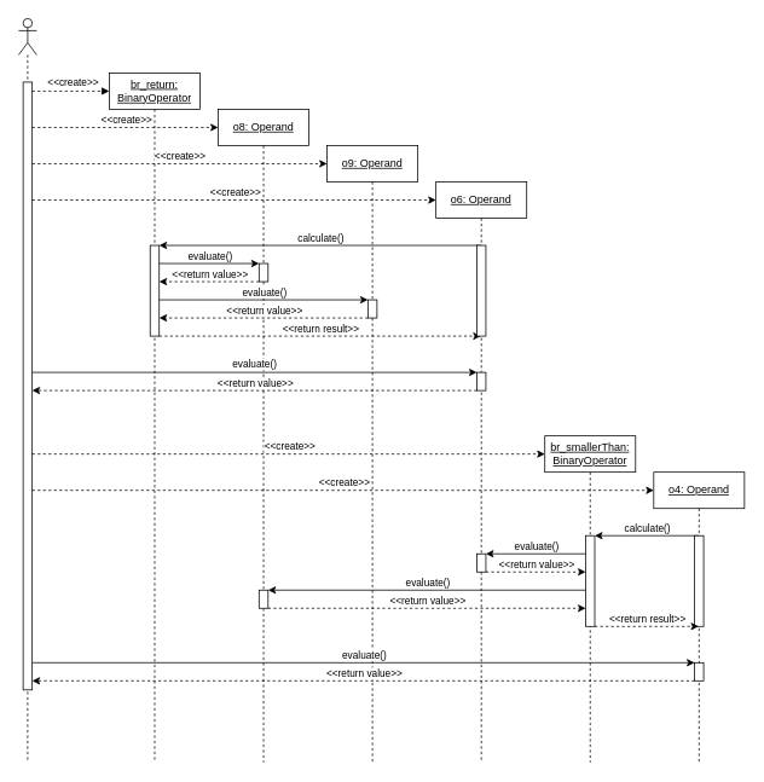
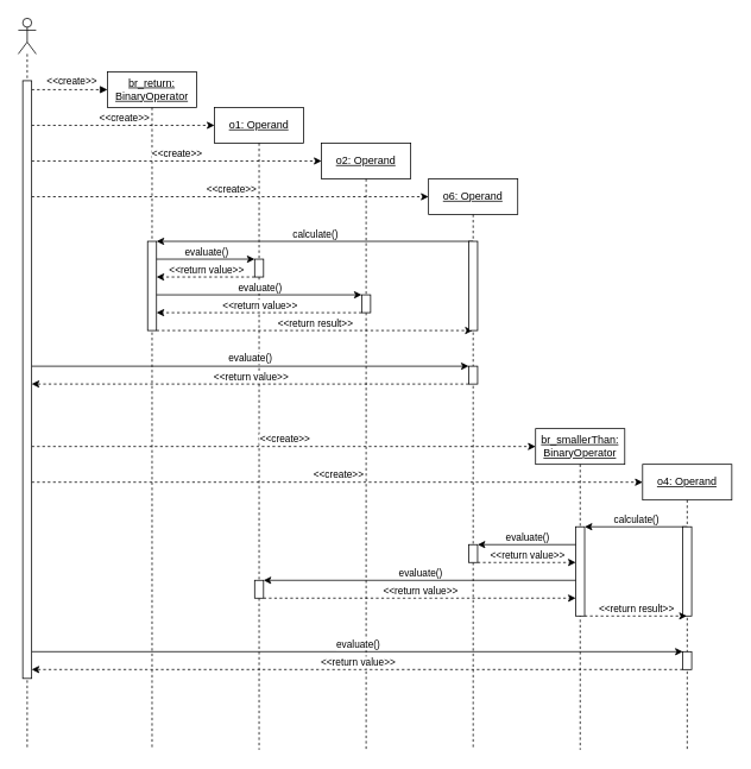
  <mxCell id="0" />
  <mxCell id="1" parent="0" />
  <mxCell id="2" value="br_return: BinaryOperator" style="shape=umlLifeline;perimeter=lifelinePerimeter;whiteSpace=wrap;html=1;container=0;dropTarget=0;collapsible=0;recursiveResize=0;outlineConnect=0;portConstraint=eastwest;newEdgeStyle={&quot;edgeStyle&quot;:&quot;elbowEdgeStyle&quot;,&quot;elbow&quot;:&quot;vertical&quot;,&quot;curved&quot;:0,&quot;rounded&quot;:0};fontStyle=4" parent="1" vertex="1"><mxGeometry x="120" y="80" width="100" height="760" as="geometry" /></mxCell>
  <mxCell id="3" value="" style="html=1;points=[];perimeter=orthogonalPerimeter;outlineConnect=0;targetShapes=umlLifeline;portConstraint=eastwest;newEdgeStyle={&quot;edgeStyle&quot;:&quot;elbowEdgeStyle&quot;,&quot;elbow&quot;:&quot;vertical&quot;,&quot;curved&quot;:0,&quot;rounded&quot;:0};" parent="2" vertex="1"><mxGeometry x="45" y="190" width="10" height="100" as="geometry" /></mxCell>
  <mxCell id="4" value="&amp;lt;&amp;lt;create&amp;gt;&amp;gt;" style="html=1;verticalAlign=bottom;endArrow=block;edgeStyle=elbowEdgeStyle;elbow=vertical;curved=0;rounded=0;dashed=1;" parent="1" edge="1"><mxGeometry x="0.059" relative="1" as="geometry"><mxPoint x="35" y="100" as="sourcePoint" /><Array as="points"><mxPoint x="120" y="100" /></Array><mxPoint x="120" y="100" as="targetPoint" /><mxPoint as="offset" /></mxGeometry></mxCell>
- <mxCell id="5" value="o8: Operand" style="shape=umlLifeline;perimeter=lifelinePerimeter;whiteSpace=wrap;html=1;container=0;dropTarget=0;collapsible=0;recursiveResize=0;outlineConnect=0;portConstraint=eastwest;newEdgeStyle={&quot;edgeStyle&quot;:&quot;elbowEdgeStyle&quot;,&quot;elbow&quot;:&quot;vertical&quot;,&quot;curved&quot;:0,&quot;rounded&quot;:0};fontStyle=4" parent="1" vertex="1"><mxGeometry x="240" y="120" width="100" height="720" as="geometry" /></mxCell>
- <mxCell id="6" value="o9: Operand" style="shape=umlLifeline;perimeter=lifelinePerimeter;whiteSpace=wrap;html=1;container=0;dropTarget=0;collapsible=0;recursiveResize=0;outlineConnect=0;portConstraint=eastwest;newEdgeStyle={&quot;edgeStyle&quot;:&quot;elbowEdgeStyle&quot;,&quot;elbow&quot;:&quot;vertical&quot;,&quot;curved&quot;:0,&quot;rounded&quot;:0};fontStyle=4" parent="1" vertex="1"><mxGeometry x="360" y="160" width="100" height="680" as="geometry" /></mxCell>
+ <mxCell id="5" value="o1: Operand" style="shape=umlLifeline;perimeter=lifelinePerimeter;whiteSpace=wrap;html=1;container=0;dropTarget=0;collapsible=0;recursiveResize=0;outlineConnect=0;portConstraint=eastwest;newEdgeStyle={&quot;edgeStyle&quot;:&quot;elbowEdgeStyle&quot;,&quot;elbow&quot;:&quot;vertical&quot;,&quot;curved&quot;:0,&quot;rounded&quot;:0};fontStyle=4" parent="1" vertex="1"><mxGeometry x="240" y="120" width="100" height="720" as="geometry" /></mxCell>
+ <mxCell id="6" value="o2: Operand" style="shape=umlLifeline;perimeter=lifelinePerimeter;whiteSpace=wrap;html=1;container=0;dropTarget=0;collapsible=0;recursiveResize=0;outlineConnect=0;portConstraint=eastwest;newEdgeStyle={&quot;edgeStyle&quot;:&quot;elbowEdgeStyle&quot;,&quot;elbow&quot;:&quot;vertical&quot;,&quot;curved&quot;:0,&quot;rounded&quot;:0};fontStyle=4" parent="1" vertex="1"><mxGeometry x="360" y="160" width="100" height="680" as="geometry" /></mxCell>
  <mxCell id="7" value="" style="html=1;points=[];perimeter=orthogonalPerimeter;outlineConnect=0;targetShapes=umlLifeline;portConstraint=eastwest;newEdgeStyle={&quot;edgeStyle&quot;:&quot;elbowEdgeStyle&quot;,&quot;elbow&quot;:&quot;vertical&quot;,&quot;curved&quot;:0,&quot;rounded&quot;:0};" parent="6" vertex="1"><mxGeometry x="45" y="170" width="10" height="20" as="geometry" /></mxCell>
  <mxCell id="8" value="o6: Operand" style="shape=umlLifeline;perimeter=lifelinePerimeter;whiteSpace=wrap;html=1;container=0;dropTarget=0;collapsible=0;recursiveResize=0;outlineConnect=0;portConstraint=eastwest;newEdgeStyle={&quot;edgeStyle&quot;:&quot;elbowEdgeStyle&quot;,&quot;elbow&quot;:&quot;vertical&quot;,&quot;curved&quot;:0,&quot;rounded&quot;:0};fontStyle=4" parent="1" vertex="1"><mxGeometry x="480" y="200" width="100" height="640" as="geometry" /></mxCell>
  <mxCell id="9" value="" style="html=1;points=[];perimeter=orthogonalPerimeter;outlineConnect=0;targetShapes=umlLifeline;portConstraint=eastwest;newEdgeStyle={&quot;edgeStyle&quot;:&quot;elbowEdgeStyle&quot;,&quot;elbow&quot;:&quot;vertical&quot;,&quot;curved&quot;:0,&quot;rounded&quot;:0};" parent="8" vertex="1"><mxGeometry x="45" y="210" width="10" height="20" as="geometry" /></mxCell>
  <mxCell id="10" value="" style="html=1;points=[];perimeter=orthogonalPerimeter;outlineConnect=0;targetShapes=umlLifeline;portConstraint=eastwest;newEdgeStyle={&quot;edgeStyle&quot;:&quot;elbowEdgeStyle&quot;,&quot;elbow&quot;:&quot;vertical&quot;,&quot;curved&quot;:0,&quot;rounded&quot;:0};" parent="8" vertex="1"><mxGeometry x="45" y="410" width="10" height="20" as="geometry" /></mxCell>
  <mxCell id="11" value="br_smallerThan: BinaryOperator" style="shape=umlLifeline;perimeter=lifelinePerimeter;whiteSpace=wrap;html=1;container=0;dropTarget=0;collapsible=0;recursiveResize=0;outlineConnect=0;portConstraint=eastwest;newEdgeStyle={&quot;edgeStyle&quot;:&quot;elbowEdgeStyle&quot;,&quot;elbow&quot;:&quot;vertical&quot;,&quot;curved&quot;:0,&quot;rounded&quot;:0};fontStyle=4" parent="1" vertex="1"><mxGeometry x="600" y="480" width="100" height="360" as="geometry" /></mxCell>
  <mxCell id="12" value="" style="html=1;points=[];perimeter=orthogonalPerimeter;outlineConnect=0;targetShapes=umlLifeline;portConstraint=eastwest;newEdgeStyle={&quot;edgeStyle&quot;:&quot;elbowEdgeStyle&quot;,&quot;elbow&quot;:&quot;vertical&quot;,&quot;curved&quot;:0,&quot;rounded&quot;:0};" parent="11" vertex="1"><mxGeometry x="45" y="110" width="10" height="100" as="geometry" /></mxCell>
  <mxCell id="13" value="o4: Operand" style="shape=umlLifeline;perimeter=lifelinePerimeter;whiteSpace=wrap;html=1;container=0;dropTarget=0;collapsible=0;recursiveResize=0;outlineConnect=0;portConstraint=eastwest;newEdgeStyle={&quot;edgeStyle&quot;:&quot;elbowEdgeStyle&quot;,&quot;elbow&quot;:&quot;vertical&quot;,&quot;curved&quot;:0,&quot;rounded&quot;:0};fontStyle=4" parent="1" vertex="1"><mxGeometry x="720" y="520" width="100" height="320" as="geometry" /></mxCell>
  <mxCell id="14" value="" style="html=1;points=[];perimeter=orthogonalPerimeter;outlineConnect=0;targetShapes=umlLifeline;portConstraint=eastwest;newEdgeStyle={&quot;edgeStyle&quot;:&quot;elbowEdgeStyle&quot;,&quot;elbow&quot;:&quot;vertical&quot;,&quot;curved&quot;:0,&quot;rounded&quot;:0};direction=west;" parent="13" vertex="1"><mxGeometry x="45" y="210" width="10" height="20" as="geometry" /></mxCell>
  <mxCell id="15" value="" style="endArrow=classic;html=1;rounded=0;verticalAlign=bottom;dashed=1;" parent="1" edge="1"><mxGeometry width="50" height="50" relative="1" as="geometry"><mxPoint x="35" y="140" as="sourcePoint" /><mxPoint x="240" y="140" as="targetPoint" /></mxGeometry></mxCell>
  <mxCell id="16" value="&amp;lt;&amp;lt;create&amp;gt;&amp;gt;" style="edgeLabel;html=1;align=center;verticalAlign=bottom;resizable=0;points=[];labelPosition=center;verticalLabelPosition=middle;" parent="15" vertex="1" connectable="0"><mxGeometry relative="1" as="geometry"><mxPoint as="offset" /></mxGeometry></mxCell>
  <mxCell id="17" value="" style="endArrow=classic;html=1;rounded=0;verticalAlign=bottom;dashed=1;" parent="1" edge="1"><mxGeometry width="50" height="50" relative="1" as="geometry"><mxPoint x="35" y="180" as="sourcePoint" /><mxPoint x="360" y="180" as="targetPoint" /></mxGeometry></mxCell>
  <mxCell id="18" value="&amp;lt;&amp;lt;create&amp;gt;&amp;gt;" style="edgeLabel;html=1;align=center;verticalAlign=bottom;resizable=0;points=[];" parent="17" vertex="1" connectable="0"><mxGeometry relative="1" as="geometry"><mxPoint as="offset" /></mxGeometry></mxCell>
  <mxCell id="19" value="" style="endArrow=classic;html=1;rounded=0;verticalAlign=bottom;dashed=1;" parent="1" edge="1"><mxGeometry width="50" height="50" relative="1" as="geometry"><mxPoint x="35" y="220" as="sourcePoint" /><mxPoint x="480" y="220" as="targetPoint" /></mxGeometry></mxCell>
  <mxCell id="20" value="&amp;lt;&amp;lt;create&amp;gt;&amp;gt;" style="edgeLabel;html=1;align=center;verticalAlign=bottom;resizable=0;points=[];" parent="19" vertex="1" connectable="0"><mxGeometry relative="1" as="geometry"><mxPoint as="offset" /></mxGeometry></mxCell>
  <mxCell id="21" value="" style="endArrow=classic;html=1;rounded=0;" parent="1" edge="1"><mxGeometry width="50" height="50" relative="1" as="geometry"><mxPoint x="530" y="270" as="sourcePoint" /><mxPoint x="175" y="270" as="targetPoint" /></mxGeometry></mxCell>
  <mxCell id="22" value="calculate()" style="edgeLabel;html=1;align=center;verticalAlign=bottom;resizable=0;points=[];" parent="21" vertex="1" connectable="0"><mxGeometry relative="1" as="geometry"><mxPoint as="offset" /></mxGeometry></mxCell>
  <mxCell id="23" value="" style="endArrow=classic;html=1;rounded=0;" parent="1" target="25" edge="1"><mxGeometry width="50" height="50" relative="1" as="geometry"><mxPoint x="175" y="290" as="sourcePoint" /><mxPoint x="270" y="290" as="targetPoint" /></mxGeometry></mxCell>
  <mxCell id="24" value="evaluate()" style="edgeLabel;html=1;align=center;verticalAlign=bottom;resizable=0;points=[];" parent="23" vertex="1" connectable="0"><mxGeometry relative="1" as="geometry"><mxPoint as="offset" /></mxGeometry></mxCell>
  <mxCell id="25" value="" style="html=1;points=[];perimeter=orthogonalPerimeter;outlineConnect=0;targetShapes=umlLifeline;portConstraint=eastwest;newEdgeStyle={&quot;edgeStyle&quot;:&quot;elbowEdgeStyle&quot;,&quot;elbow&quot;:&quot;vertical&quot;,&quot;curved&quot;:0,&quot;rounded&quot;:0};" parent="1" vertex="1"><mxGeometry x="285" y="290" width="10" height="20" as="geometry" /></mxCell>
  <mxCell id="26" value="" style="endArrow=classic;html=1;rounded=0;dashed=1;" parent="1" edge="1"><mxGeometry width="50" height="50" relative="1" as="geometry"><mxPoint x="285" y="310" as="sourcePoint" /><mxPoint x="175" y="310" as="targetPoint" /></mxGeometry></mxCell>
  <mxCell id="27" value="&amp;lt;&amp;lt;return value&amp;gt;&amp;gt;" style="edgeLabel;html=1;align=center;verticalAlign=bottom;resizable=0;points=[];" parent="26" vertex="1" connectable="0"><mxGeometry relative="1" as="geometry"><mxPoint as="offset" /></mxGeometry></mxCell>
  <mxCell id="28" value="" style="endArrow=classic;html=1;rounded=0;" parent="1" target="7" edge="1"><mxGeometry width="50" height="50" relative="1" as="geometry"><mxPoint x="175" y="330" as="sourcePoint" /><mxPoint x="270" y="330" as="targetPoint" /></mxGeometry></mxCell>
  <mxCell id="29" value="evaluate()" style="edgeLabel;html=1;align=center;verticalAlign=bottom;resizable=0;points=[];" parent="28" vertex="1" connectable="0"><mxGeometry relative="1" as="geometry"><mxPoint as="offset" /></mxGeometry></mxCell>
  <mxCell id="30" value="" style="endArrow=classic;html=1;rounded=0;dashed=1;" parent="1" source="7" edge="1"><mxGeometry width="50" height="50" relative="1" as="geometry"><mxPoint x="285" y="350" as="sourcePoint" /><mxPoint x="175" y="350" as="targetPoint" /></mxGeometry></mxCell>
  <mxCell id="31" value="&amp;lt;&amp;lt;return value&amp;gt;&amp;gt;" style="edgeLabel;html=1;align=center;verticalAlign=bottom;resizable=0;points=[];" parent="30" vertex="1" connectable="0"><mxGeometry relative="1" as="geometry"><mxPoint as="offset" /></mxGeometry></mxCell>
  <mxCell id="32" value="" style="endArrow=classic;html=1;rounded=0;dashed=1;" parent="1" target="8" edge="1"><mxGeometry width="50" height="50" relative="1" as="geometry"><mxPoint x="175" y="370" as="sourcePoint" /><mxPoint x="405" y="370" as="targetPoint" /></mxGeometry></mxCell>
  <mxCell id="33" value="&amp;lt;&amp;lt;return result&amp;gt;&amp;gt;" style="edgeLabel;html=1;align=center;verticalAlign=bottom;resizable=0;points=[];" parent="32" vertex="1" connectable="0"><mxGeometry relative="1" as="geometry"><mxPoint as="offset" /></mxGeometry></mxCell>
  <mxCell id="34" value="evaluate()" style="endArrow=classic;html=1;rounded=0;verticalAlign=bottom;" parent="1" target="9" edge="1"><mxGeometry width="50" height="50" relative="1" as="geometry"><mxPoint x="35" y="410" as="sourcePoint" /><mxPoint x="520" y="410" as="targetPoint" /></mxGeometry></mxCell>
  <mxCell id="35" value="" style="endArrow=classic;html=1;rounded=0;dashed=1;" parent="1" source="9" edge="1"><mxGeometry width="50" height="50" relative="1" as="geometry"><mxPoint x="520" y="430" as="sourcePoint" /><mxPoint x="35" y="430" as="targetPoint" /></mxGeometry></mxCell>
  <mxCell id="36" value="&amp;lt;&amp;lt;return value&amp;gt;&amp;gt;" style="edgeLabel;html=1;align=center;verticalAlign=bottom;resizable=0;points=[];" parent="35" vertex="1" connectable="0"><mxGeometry relative="1" as="geometry"><mxPoint as="offset" /></mxGeometry></mxCell>
  <mxCell id="37" value="" style="endArrow=classic;html=1;rounded=0;verticalAlign=bottom;dashed=1;" parent="1" edge="1"><mxGeometry width="50" height="50" relative="1" as="geometry"><mxPoint x="35" y="500" as="sourcePoint" /><mxPoint x="600" y="500" as="targetPoint" /></mxGeometry></mxCell>
  <mxCell id="38" value="&amp;lt;&amp;lt;create&amp;gt;&amp;gt;" style="edgeLabel;html=1;align=center;verticalAlign=bottom;resizable=0;points=[];labelPosition=center;verticalLabelPosition=middle;" parent="37" vertex="1" connectable="0"><mxGeometry relative="1" as="geometry"><mxPoint as="offset" /></mxGeometry></mxCell>
  <mxCell id="39" value="" style="endArrow=classic;html=1;rounded=0;verticalAlign=bottom;dashed=1;" parent="1" edge="1"><mxGeometry width="50" height="50" relative="1" as="geometry"><mxPoint x="35" y="540" as="sourcePoint" /><mxPoint x="720" y="540" as="targetPoint" /></mxGeometry></mxCell>
  <mxCell id="40" value="&amp;lt;&amp;lt;create&amp;gt;&amp;gt;" style="edgeLabel;html=1;align=center;verticalAlign=bottom;resizable=0;points=[];labelPosition=center;verticalLabelPosition=middle;" parent="39" vertex="1" connectable="0"><mxGeometry relative="1" as="geometry"><mxPoint as="offset" /></mxGeometry></mxCell>
  <mxCell id="41" value="" style="endArrow=classic;html=1;rounded=0;" parent="1" target="12" edge="1"><mxGeometry width="50" height="50" relative="1" as="geometry"><mxPoint x="770" y="590" as="sourcePoint" /><mxPoint x="715" y="590" as="targetPoint" /></mxGeometry></mxCell>
  <mxCell id="42" value="calculate()" style="edgeLabel;html=1;align=center;verticalAlign=bottom;resizable=0;points=[];" parent="41" vertex="1" connectable="0"><mxGeometry relative="1" as="geometry"><mxPoint as="offset" /></mxGeometry></mxCell>
  <mxCell id="43" value="" style="endArrow=classic;html=1;rounded=0;" parent="1" target="10" edge="1"><mxGeometry width="50" height="50" relative="1" as="geometry"><mxPoint x="645" y="610" as="sourcePoint" /><mxPoint x="540" y="610" as="targetPoint" /></mxGeometry></mxCell>
  <mxCell id="44" value="&lt;div&gt;evaluate()&lt;/div&gt;" style="edgeLabel;html=1;align=center;verticalAlign=bottom;resizable=0;points=[];" parent="43" vertex="1" connectable="0"><mxGeometry relative="1" as="geometry"><mxPoint as="offset" /></mxGeometry></mxCell>
  <mxCell id="45" value="" style="html=1;points=[];perimeter=orthogonalPerimeter;outlineConnect=0;targetShapes=umlLifeline;portConstraint=eastwest;newEdgeStyle={&quot;edgeStyle&quot;:&quot;elbowEdgeStyle&quot;,&quot;elbow&quot;:&quot;vertical&quot;,&quot;curved&quot;:0,&quot;rounded&quot;:0};" vertex="1" parent="1"><mxGeometry x="525" y="270" width="10" height="100" as="geometry" /></mxCell>
  <mxCell id="46" value="" style="endArrow=classic;html=1;rounded=0;dashed=1;" parent="1" target="12" edge="1"><mxGeometry width="50" height="50" relative="1" as="geometry"><mxPoint x="535" y="630" as="sourcePoint" /><mxPoint x="640" y="630" as="targetPoint" /></mxGeometry></mxCell>
  <mxCell id="47" value="&amp;lt;&amp;lt;return value&amp;gt;&amp;gt;" style="edgeLabel;html=1;align=center;verticalAlign=bottom;resizable=0;points=[];" parent="46" vertex="1" connectable="0"><mxGeometry relative="1" as="geometry"><mxPoint as="offset" /></mxGeometry></mxCell>
  <mxCell id="48" value="" style="endArrow=classic;html=1;rounded=0;" parent="1" target="50" edge="1"><mxGeometry width="50" height="50" relative="1" as="geometry"><mxPoint x="645" y="650" as="sourcePoint" /><mxPoint x="300" y="650" as="targetPoint" /></mxGeometry></mxCell>
  <mxCell id="49" value="&lt;div&gt;evaluate()&lt;/div&gt;" style="edgeLabel;html=1;align=center;verticalAlign=bottom;resizable=0;points=[];" parent="48" vertex="1" connectable="0"><mxGeometry relative="1" as="geometry"><mxPoint as="offset" /></mxGeometry></mxCell>
  <mxCell id="50" value="" style="html=1;points=[];perimeter=orthogonalPerimeter;outlineConnect=0;targetShapes=umlLifeline;portConstraint=eastwest;newEdgeStyle={&quot;edgeStyle&quot;:&quot;elbowEdgeStyle&quot;,&quot;elbow&quot;:&quot;vertical&quot;,&quot;curved&quot;:0,&quot;rounded&quot;:0};" parent="1" vertex="1"><mxGeometry x="285" y="650" width="10" height="20" as="geometry" /></mxCell>
  <mxCell id="51" value="" style="endArrow=classic;html=1;rounded=0;dashed=1;" parent="1" source="50" edge="1"><mxGeometry width="50" height="50" relative="1" as="geometry"><mxPoint x="300" y="670" as="sourcePoint" /><mxPoint x="645" y="670" as="targetPoint" /></mxGeometry></mxCell>
  <mxCell id="52" value="&lt;div&gt;&amp;lt;&amp;lt;return value&amp;gt;&amp;gt;&lt;/div&gt;" style="edgeLabel;html=1;align=center;verticalAlign=bottom;resizable=0;points=[];" parent="51" vertex="1" connectable="0"><mxGeometry relative="1" as="geometry"><mxPoint as="offset" /></mxGeometry></mxCell>
  <mxCell id="53" value="" style="endArrow=classic;html=1;rounded=0;" parent="1" edge="1" target="14"><mxGeometry width="50" height="50" relative="1" as="geometry"><mxPoint x="35" y="730" as="sourcePoint" /><mxPoint x="760" y="730" as="targetPoint" /></mxGeometry></mxCell>
  <mxCell id="54" value="evaluate()" style="edgeLabel;html=1;align=center;verticalAlign=bottom;resizable=0;points=[];" parent="53" vertex="1" connectable="0"><mxGeometry relative="1" as="geometry"><mxPoint as="offset" /></mxGeometry></mxCell>
  <mxCell id="55" value="" style="endArrow=classic;html=1;rounded=0;dashed=1;" parent="1" source="14" edge="1"><mxGeometry width="50" height="50" relative="1" as="geometry"><mxPoint x="760" y="750" as="sourcePoint" /><mxPoint x="35" y="750" as="targetPoint" /></mxGeometry></mxCell>
  <mxCell id="56" value="&amp;lt;&amp;lt;return value&amp;gt;&amp;gt;" style="edgeLabel;html=1;align=center;verticalAlign=bottom;resizable=0;points=[];" parent="55" vertex="1" connectable="0"><mxGeometry relative="1" as="geometry"><mxPoint as="offset" /></mxGeometry></mxCell>
  <mxCell id="57" value="" style="shape=umlLifeline;perimeter=lifelinePerimeter;whiteSpace=wrap;html=1;container=1;dropTarget=0;collapsible=0;recursiveResize=0;outlineConnect=0;portConstraint=eastwest;newEdgeStyle={&quot;curved&quot;:0,&quot;rounded&quot;:0};participant=umlActor;" parent="1" vertex="1"><mxGeometry x="20" y="20" width="20" height="820" as="geometry" /></mxCell>
  <mxCell id="58" value="" style="html=1;points=[];perimeter=orthogonalPerimeter;outlineConnect=0;targetShapes=umlLifeline;portConstraint=eastwest;newEdgeStyle={&quot;edgeStyle&quot;:&quot;elbowEdgeStyle&quot;,&quot;elbow&quot;:&quot;vertical&quot;,&quot;curved&quot;:0,&quot;rounded&quot;:0};" parent="1" vertex="1"><mxGeometry x="25" y="90" width="10" height="670" as="geometry" /></mxCell>
  <mxCell id="59" value="" style="html=1;points=[];perimeter=orthogonalPerimeter;outlineConnect=0;targetShapes=umlLifeline;portConstraint=eastwest;newEdgeStyle={&quot;edgeStyle&quot;:&quot;elbowEdgeStyle&quot;,&quot;elbow&quot;:&quot;vertical&quot;,&quot;curved&quot;:0,&quot;rounded&quot;:0};" vertex="1" parent="1"><mxGeometry x="765" y="590" width="10" height="100" as="geometry" /></mxCell>
  <mxCell id="60" value="" style="endArrow=classic;html=1;rounded=0;dashed=1;" parent="1" target="13" edge="1"><mxGeometry width="50" height="50" relative="1" as="geometry"><mxPoint x="655" y="690" as="sourcePoint" /><mxPoint x="764.5" y="690" as="targetPoint" /></mxGeometry></mxCell>
  <mxCell id="61" value="&amp;lt;&amp;lt;return result&amp;gt;&amp;gt;" style="edgeLabel;html=1;align=center;verticalAlign=bottom;resizable=0;points=[];" parent="60" vertex="1" connectable="0"><mxGeometry relative="1" as="geometry"><mxPoint as="offset" /></mxGeometry></mxCell>
